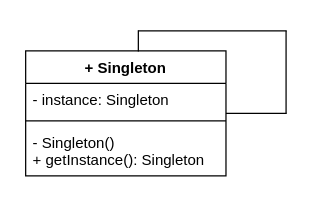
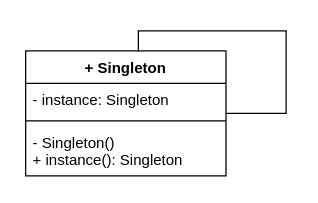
  <mxCell id="0" />
  <mxCell id="1" parent="0" />
  <mxCell id="2" value="+ Singleton" style="swimlane;fontStyle=1;align=center;verticalAlign=top;childLayout=stackLayout;horizontal=1;startSize=26;horizontalStack=0;resizeParent=1;resizeParentMax=0;resizeLast=0;collapsible=1;marginBottom=0;whiteSpace=wrap;html=1;" vertex="1" parent="1"><mxGeometry x="20" y="40" width="160" height="100" as="geometry" /></mxCell>
  <mxCell id="3" value="- instance: Singleton" style="text;strokeColor=none;fillColor=none;align=left;verticalAlign=top;spacingLeft=4;spacingRight=4;overflow=hidden;rotatable=0;points=[[0,0.5],[1,0.5]];portConstraint=eastwest;whiteSpace=wrap;html=1;" vertex="1" parent="2"><mxGeometry y="26" width="160" height="26" as="geometry" /></mxCell>
  <mxCell id="4" value="" style="line;strokeWidth=1;fillColor=none;align=left;verticalAlign=middle;spacingTop=-1;spacingLeft=3;spacingRight=3;rotatable=0;labelPosition=right;points=[];portConstraint=eastwest;strokeColor=inherit;" vertex="1" parent="2"><mxGeometry y="52" width="160" height="8" as="geometry" /></mxCell>
- <mxCell id="5" value="&lt;div&gt;- Singleton()&lt;/div&gt;&lt;div&gt;&lt;span style=&quot;background-color: initial;&quot;&gt;+ getInstance(): Singleton&lt;/span&gt;&lt;/div&gt;" style="text;strokeColor=none;fillColor=none;align=left;verticalAlign=top;spacingLeft=4;spacingRight=4;overflow=hidden;rotatable=0;points=[[0,0.5],[1,0.5]];portConstraint=eastwest;whiteSpace=wrap;html=1;" vertex="1" parent="2"><mxGeometry y="60" width="160" height="40" as="geometry" /></mxCell>
+ <mxCell id="5" value="&lt;div&gt;- Singleton()&lt;/div&gt;&lt;div&gt;&lt;span style=&quot;background-color: initial;&quot;&gt;+ instance(): Singleton&lt;/span&gt;&lt;/div&gt;" style="text;strokeColor=none;fillColor=none;align=left;verticalAlign=top;spacingLeft=4;spacingRight=4;overflow=hidden;rotatable=0;points=[[0,0.5],[1,0.5]];portConstraint=eastwest;whiteSpace=wrap;html=1;" vertex="1" parent="2"><mxGeometry y="60" width="160" height="40" as="geometry" /></mxCell>
  <mxCell id="6" value="" style="line;strokeWidth=1;fillColor=none;align=left;verticalAlign=middle;spacingTop=-1;spacingLeft=3;spacingRight=3;rotatable=0;labelPosition=right;points=[];portConstraint=eastwest;strokeColor=inherit;" vertex="1" parent="1"><mxGeometry x="180" y="86" width="48.5" height="8" as="geometry" /></mxCell>
  <mxCell id="7" value="" style="line;strokeWidth=1;fillColor=none;align=left;verticalAlign=middle;spacingTop=-1;spacingLeft=3;spacingRight=3;rotatable=0;labelPosition=right;points=[];portConstraint=eastwest;strokeColor=inherit;flipV=0;flipH=0;direction=south;" vertex="1" parent="1"><mxGeometry x="224" y="24" width="8" height="66" as="geometry" /></mxCell>
  <mxCell id="8" value="" style="line;strokeWidth=1;fillColor=none;align=left;verticalAlign=middle;spacingTop=-1;spacingLeft=3;spacingRight=3;rotatable=0;labelPosition=right;points=[];portConstraint=eastwest;strokeColor=inherit;" vertex="1" parent="1"><mxGeometry x="110" y="20" width="118.5" height="8" as="geometry" /></mxCell>
  <mxCell id="9" value="" style="line;strokeWidth=1;fillColor=none;align=left;verticalAlign=middle;spacingTop=-1;spacingLeft=3;spacingRight=3;rotatable=0;labelPosition=right;points=[];portConstraint=eastwest;strokeColor=inherit;flipV=0;flipH=0;direction=south;" vertex="1" parent="1"><mxGeometry x="106" y="23.5" width="8" height="17" as="geometry" /></mxCell>
